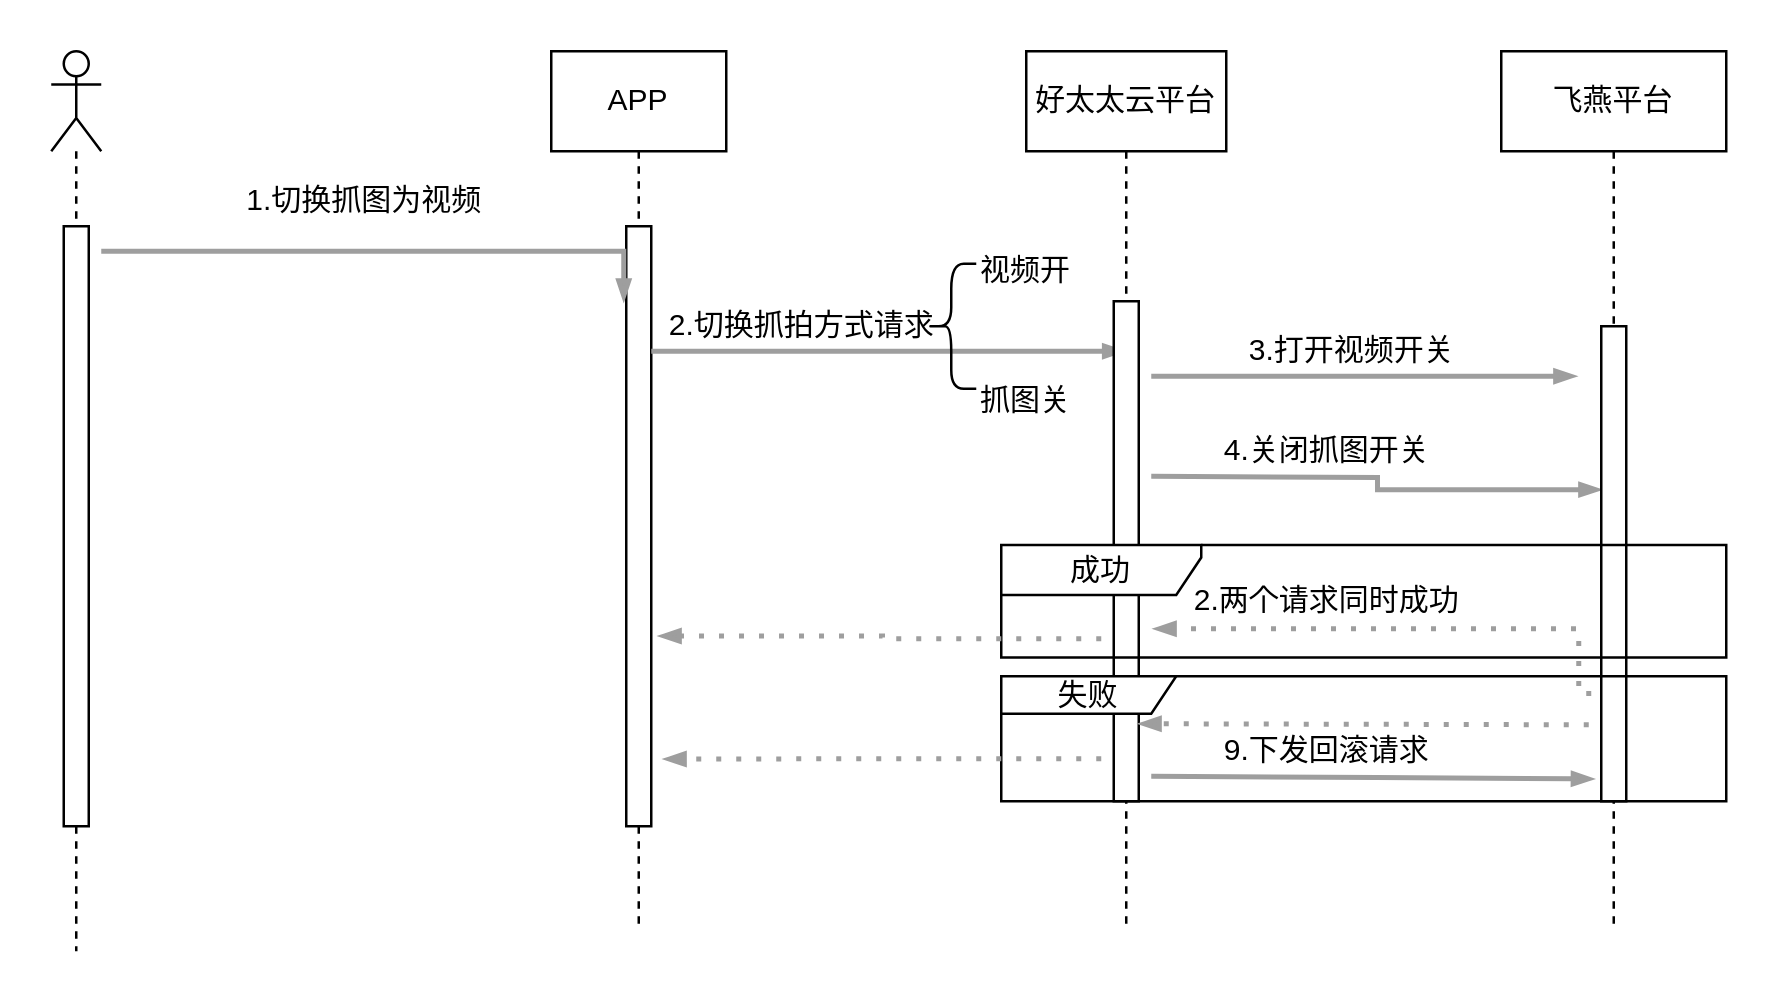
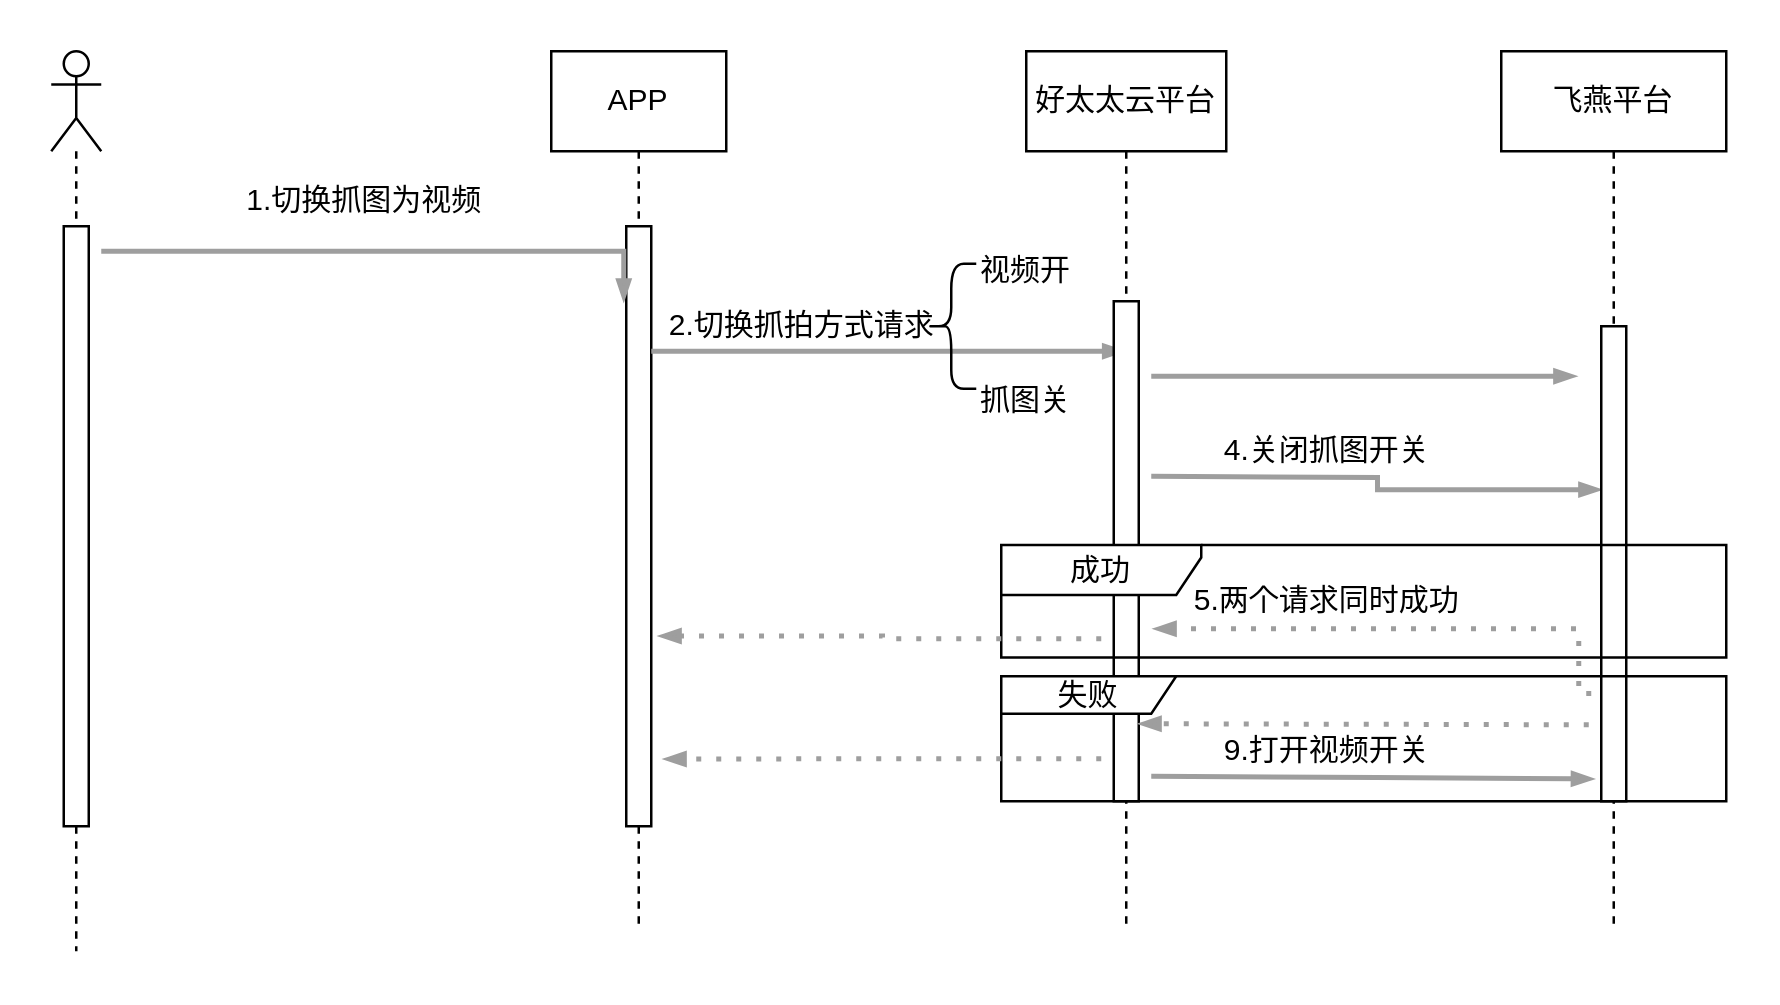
  <mxCell id="0" />
  <mxCell id="1" parent="0" />
  <mxCell id="2" value="" style="shape=umlLifeline;participant=umlActor;perimeter=lifelinePerimeter;whiteSpace=wrap;html=1;container=1;collapsible=0;recursiveResize=0;verticalAlign=top;spacingTop=36;outlineConnect=0;" vertex="1" parent="1"><mxGeometry x="20" y="20" width="20" height="360" as="geometry" /></mxCell>
  <mxCell id="3" value="" style="html=1;points=[];perimeter=orthogonalPerimeter;" vertex="1" parent="2"><mxGeometry x="5" y="70" width="10" height="240" as="geometry" /></mxCell>
  <mxCell id="4" value="APP" style="shape=umlLifeline;perimeter=lifelinePerimeter;whiteSpace=wrap;html=1;container=1;collapsible=0;recursiveResize=0;outlineConnect=0;" vertex="1" parent="1"><mxGeometry x="220" y="20" width="70" height="350" as="geometry" /></mxCell>
  <mxCell id="5" value="" style="html=1;points=[];perimeter=orthogonalPerimeter;" vertex="1" parent="4"><mxGeometry x="30" y="70" width="10" height="240" as="geometry" /></mxCell>
  <mxCell id="6" value="" style="edgeStyle=orthogonalEdgeStyle;fontSize=12;html=1;endArrow=blockThin;endFill=1;rounded=0;strokeWidth=2;endSize=4;startSize=4;dashed=0;strokeColor=#9E9E9E;" edge="1" parent="4" target="7"><mxGeometry width="100" relative="1" as="geometry"><mxPoint x="40" y="120" as="sourcePoint" /><mxPoint x="150" y="120" as="targetPoint" /><Array as="points"><mxPoint x="190" y="120" /><mxPoint x="190" y="120" /></Array></mxGeometry></mxCell>
  <mxCell id="7" value="好太太云平台" style="shape=umlLifeline;perimeter=lifelinePerimeter;whiteSpace=wrap;html=1;container=1;collapsible=0;recursiveResize=0;outlineConnect=0;" vertex="1" parent="1"><mxGeometry x="410" y="20" width="80" height="350" as="geometry" /></mxCell>
  <mxCell id="8" value="" style="html=1;points=[];perimeter=orthogonalPerimeter;" vertex="1" parent="7"><mxGeometry x="35" y="100" width="10" height="200" as="geometry" /></mxCell>
  <mxCell id="9" value="抓图关" style="text;html=1;strokeColor=none;fillColor=none;align=center;verticalAlign=middle;whiteSpace=wrap;rounded=0;" vertex="1" parent="7"><mxGeometry x="-20" y="130" width="40" height="20" as="geometry" /></mxCell>
  <mxCell id="10" value="" style="edgeStyle=orthogonalEdgeStyle;fontSize=12;html=1;endArrow=blockThin;endFill=1;rounded=0;strokeWidth=2;endSize=4;startSize=4;dashed=0;strokeColor=#9E9E9E;" edge="1" parent="7"><mxGeometry width="100" relative="1" as="geometry"><mxPoint x="50" y="130" as="sourcePoint" /><mxPoint x="220" y="130" as="targetPoint" /></mxGeometry></mxCell>
  <mxCell id="11" value="" style="edgeStyle=orthogonalEdgeStyle;fontSize=12;html=1;endArrow=blockThin;endFill=1;rounded=0;strokeWidth=2;endSize=4;startSize=4;dashed=0;strokeColor=#9E9E9E;entryX=0;entryY=0.344;entryDx=0;entryDy=0;entryPerimeter=0;" edge="1" parent="7" target="14"><mxGeometry width="100" relative="1" as="geometry"><mxPoint x="50" y="170" as="sourcePoint" /><mxPoint x="150" y="170" as="targetPoint" /></mxGeometry></mxCell>
  <mxCell id="12" value="" style="edgeStyle=orthogonalEdgeStyle;fontSize=12;html=1;endArrow=blockThin;endFill=1;rounded=0;strokeWidth=2;endSize=4;startSize=4;dashed=0;strokeColor=#9E9E9E;entryX=-0.3;entryY=0.953;entryDx=0;entryDy=0;entryPerimeter=0;" edge="1" parent="7" target="14"><mxGeometry width="100" relative="1" as="geometry"><mxPoint x="50" y="290" as="sourcePoint" /><mxPoint x="150" y="290" as="targetPoint" /></mxGeometry></mxCell>
  <mxCell id="13" value="飞燕平台" style="shape=umlLifeline;perimeter=lifelinePerimeter;whiteSpace=wrap;html=1;container=1;collapsible=0;recursiveResize=0;outlineConnect=0;" vertex="1" parent="1"><mxGeometry x="600" y="20" width="90" height="350" as="geometry" /></mxCell>
  <mxCell id="14" value="" style="html=1;points=[];perimeter=orthogonalPerimeter;" vertex="1" parent="13"><mxGeometry x="40" y="110" width="10" height="190" as="geometry" /></mxCell>
  <mxCell id="15" value="成功" style="shape=umlFrame;whiteSpace=wrap;html=1;width=80;height=20;" vertex="1" parent="13"><mxGeometry x="-200" y="197.5" width="290" height="45" as="geometry" /></mxCell>
  <mxCell id="16" value="失败" style="shape=umlFrame;whiteSpace=wrap;html=1;width=70;height=15;" vertex="1" parent="13"><mxGeometry x="-200" y="250" width="290" height="50" as="geometry" /></mxCell>
  <mxCell id="17" value="" style="edgeStyle=orthogonalEdgeStyle;fontSize=12;html=1;endArrow=blockThin;endFill=1;rounded=0;strokeWidth=2;endSize=4;startSize=4;dashed=0;strokeColor=#9E9E9E;entryX=-0.1;entryY=0.125;entryDx=0;entryDy=0;entryPerimeter=0;startArrow=none;" edge="1" parent="1" target="5"><mxGeometry width="100" relative="1" as="geometry"><mxPoint x="40" y="100" as="sourcePoint" /><mxPoint x="170" y="100" as="targetPoint" /><Array as="points"><mxPoint x="90" y="100" /><mxPoint x="90" y="100" /></Array></mxGeometry></mxCell>
  <mxCell id="18" value="1.切换抓图为视频" style="text;html=1;align=center;verticalAlign=middle;resizable=0;points=[];autosize=1;strokeColor=none;fillColor=none;" vertex="1" parent="1"><mxGeometry x="90" y="70" width="110" height="20" as="geometry" /></mxCell>
  <mxCell id="19" value="2.切换抓拍方式请求" style="text;html=1;align=center;verticalAlign=middle;resizable=0;points=[];autosize=1;strokeColor=none;fillColor=none;" vertex="1" parent="1"><mxGeometry x="260" y="120" width="120" height="20" as="geometry" /></mxCell>
  <mxCell id="20" value="" style="shape=curlyBracket;whiteSpace=wrap;html=1;rounded=1;size=0.5;" vertex="1" parent="1"><mxGeometry x="370" y="105" width="20" height="50" as="geometry" /></mxCell>
  <mxCell id="21" value="视频开" style="text;html=1;strokeColor=none;fillColor=none;align=center;verticalAlign=middle;whiteSpace=wrap;rounded=0;" vertex="1" parent="1"><mxGeometry x="390" y="98" width="40" height="20" as="geometry" /></mxCell>
- <mxCell id="22" value="3.打开视频开关" style="text;html=1;align=center;verticalAlign=middle;resizable=0;points=[];autosize=1;strokeColor=none;fillColor=none;" vertex="1" parent="1"><mxGeometry x="490" y="130" width="100" height="20" as="geometry" /></mxCell>
  <mxCell id="23" value="4.关闭抓图开关" style="text;html=1;align=center;verticalAlign=middle;resizable=0;points=[];autosize=1;strokeColor=none;fillColor=none;" vertex="1" parent="1"><mxGeometry x="480" y="170" width="100" height="20" as="geometry" /></mxCell>
  <mxCell id="24" value="" style="edgeStyle=orthogonalEdgeStyle;fontSize=12;html=1;endArrow=blockThin;endFill=1;rounded=0;strokeWidth=2;endSize=4;startSize=4;dashed=1;dashPattern=1 3;strokeColor=#9E9E9E;exitX=-0.4;exitY=0.773;exitDx=0;exitDy=0;exitPerimeter=0;entryX=1.6;entryY=0.655;entryDx=0;entryDy=0;entryPerimeter=0;" edge="1" parent="1" source="14" target="8"><mxGeometry width="100" relative="1" as="geometry"><mxPoint x="490" y="370" as="sourcePoint" /><mxPoint x="590" y="370" as="targetPoint" /><Array as="points"><mxPoint x="631" y="251" /></Array></mxGeometry></mxCell>
- <mxCell id="25" value="2.两个请求同时成功" style="text;html=1;align=center;verticalAlign=middle;resizable=0;points=[];autosize=1;strokeColor=none;fillColor=none;" vertex="1" parent="1"><mxGeometry x="470" y="230" width="120" height="20" as="geometry" /></mxCell>
+ <mxCell id="25" value="5.两个请求同时成功" style="text;html=1;align=center;verticalAlign=middle;resizable=0;points=[];autosize=1;strokeColor=none;fillColor=none;" vertex="1" parent="1"><mxGeometry x="470" y="230" width="120" height="20" as="geometry" /></mxCell>
  <mxCell id="26" value="" style="edgeStyle=orthogonalEdgeStyle;fontSize=12;html=1;endArrow=blockThin;endFill=1;rounded=0;strokeWidth=2;endSize=4;startSize=4;dashed=1;dashPattern=1 3;strokeColor=#9E9E9E;exitX=-0.5;exitY=0.675;exitDx=0;exitDy=0;exitPerimeter=0;entryX=1.3;entryY=0.683;entryDx=0;entryDy=0;entryPerimeter=0;" edge="1" parent="1" source="8" target="5"><mxGeometry width="100" relative="1" as="geometry"><mxPoint x="380" y="400" as="sourcePoint" /><mxPoint x="480" y="400" as="targetPoint" /></mxGeometry></mxCell>
  <mxCell id="27" value="" style="edgeStyle=orthogonalEdgeStyle;fontSize=12;html=1;endArrow=blockThin;endFill=1;rounded=0;strokeWidth=2;endSize=4;startSize=4;dashed=1;dashPattern=1 3;strokeColor=#9E9E9E;exitX=-0.5;exitY=0.839;exitDx=0;exitDy=0;exitPerimeter=0;entryX=1;entryY=0.845;entryDx=0;entryDy=0;entryPerimeter=0;" edge="1" parent="1" source="14" target="8"><mxGeometry width="100" relative="1" as="geometry"><mxPoint x="550" y="460" as="sourcePoint" /><mxPoint x="650" y="460" as="targetPoint" /><Array as="points"><mxPoint x="630" y="289" /></Array></mxGeometry></mxCell>
  <mxCell id="28" value="" style="edgeStyle=orthogonalEdgeStyle;fontSize=12;html=1;endArrow=blockThin;endFill=1;rounded=0;strokeWidth=2;endSize=4;startSize=4;dashed=1;dashPattern=1 3;strokeColor=#9E9E9E;exitX=-0.5;exitY=0.915;exitDx=0;exitDy=0;exitPerimeter=0;entryX=1.5;entryY=0.888;entryDx=0;entryDy=0;entryPerimeter=0;" edge="1" parent="1" source="8" target="5"><mxGeometry width="100" relative="1" as="geometry"><mxPoint x="350" y="420" as="sourcePoint" /><mxPoint x="450" y="420" as="targetPoint" /></mxGeometry></mxCell>
- <mxCell id="29" value="9.下发回滚请求" style="text;html=1;align=center;verticalAlign=middle;resizable=0;points=[];autosize=1;strokeColor=none;fillColor=none;" vertex="1" parent="1"><mxGeometry x="480" y="290" width="100" height="20" as="geometry" /></mxCell>
+ <mxCell id="29" value="9.打开视频开关" style="text;html=1;align=center;verticalAlign=middle;resizable=0;points=[];autosize=1;strokeColor=none;fillColor=none;" vertex="1" parent="1"><mxGeometry x="480" y="290" width="100" height="20" as="geometry" /></mxCell>
